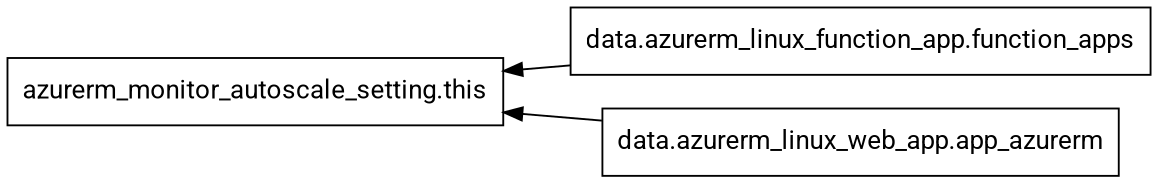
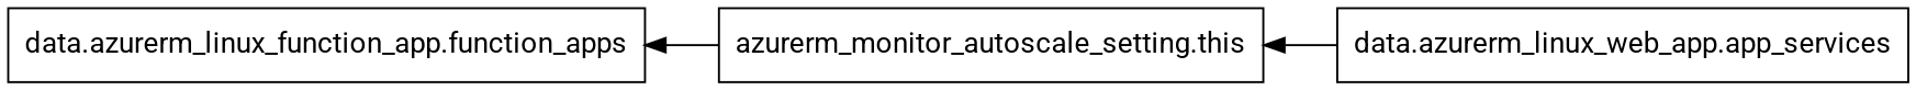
  digraph {
    fontname=Roboto
    rankdir=RL
    node [fontname=Roboto shape=rect]
    edge [fontname=Roboto]
    n1 [label="data.azurerm_linux_function_app.function_apps"]
-   n2 [label="data.azurerm_linux_web_app.app_azurerm"]
+   n2 [label="data.azurerm_linux_web_app.app_services"]
    n3 [label="azurerm_monitor_autoscale_setting.this"]
    n2 -> n3
-   n1 -> n3
+   n3 -> n1
  }
